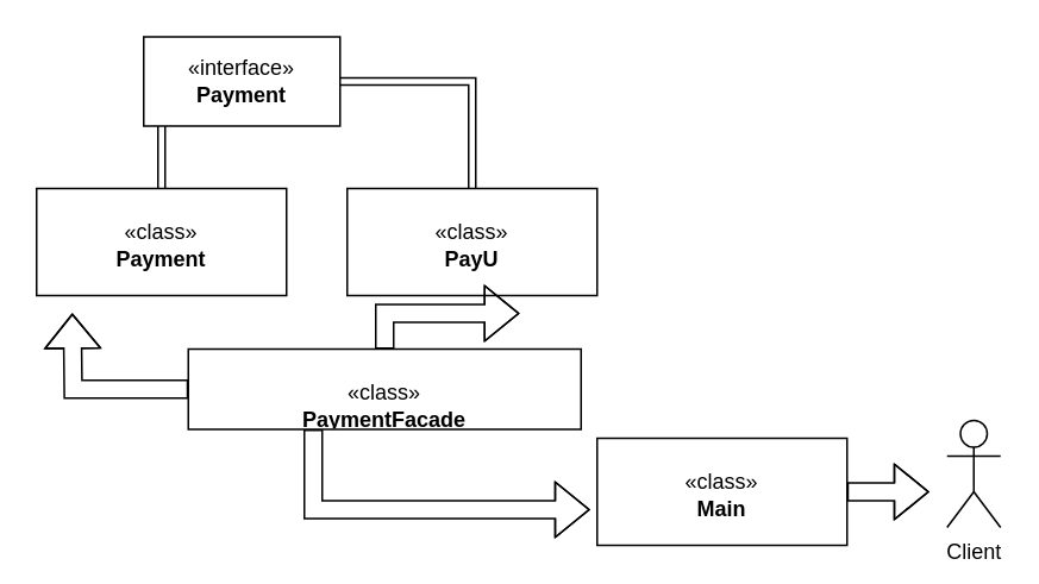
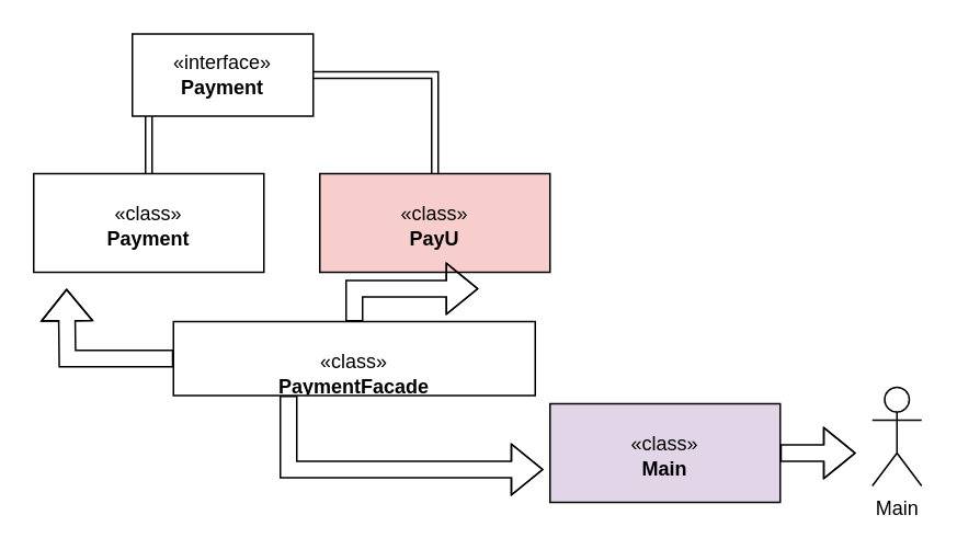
  <mxCell id="0" />
  <mxCell id="1" parent="0" />
  <mxCell id="2" style="edgeStyle=orthogonalEdgeStyle;shape=link;rounded=0;orthogonalLoop=1;jettySize=auto;html=1;entryX=0.5;entryY=0;entryDx=0;entryDy=0;" edge="1" parent="1" source="4" target="5"><mxGeometry relative="1" as="geometry"><Array as="points"><mxPoint x="264" y="45" /></Array></mxGeometry></mxCell>
  <mxCell id="3" style="edgeStyle=orthogonalEdgeStyle;shape=link;rounded=0;orthogonalLoop=1;jettySize=auto;html=1;entryX=0.5;entryY=0;entryDx=0;entryDy=0;" edge="1" parent="1" source="4" target="6"><mxGeometry relative="1" as="geometry"><Array as="points"><mxPoint x="90" y="45" /></Array></mxGeometry></mxCell>
  <mxCell id="4" value="«interface»&lt;br&gt;&lt;b&gt;Payment&lt;/b&gt;" style="html=1;whiteSpace=wrap;" vertex="1" parent="1"><mxGeometry x="80" y="20" width="110" height="50" as="geometry" /></mxCell>
- <mxCell id="5" value="&lt;p style=&quot;margin:0px;margin-top:4px;text-align:center;&quot;&gt;&lt;br&gt;«class»&lt;br&gt;&lt;b&gt;PayU&lt;/b&gt;&lt;br&gt;&lt;/p&gt;" style="verticalAlign=top;align=left;overflow=fill;fontSize=12;fontFamily=Helvetica;html=1;whiteSpace=wrap;" vertex="1" parent="1"><mxGeometry x="194" y="105" width="140" height="60" as="geometry" /></mxCell>
+ <mxCell id="5" value="&lt;p style=&quot;margin:0px;margin-top:4px;text-align:center;&quot;&gt;&lt;br&gt;«class»&lt;br&gt;&lt;b&gt;PayU&lt;/b&gt;&lt;br&gt;&lt;/p&gt;" style="verticalAlign=top;align=left;overflow=fill;fontSize=12;fontFamily=Helvetica;html=1;whiteSpace=wrap;fillColor=#f8cecc;" vertex="1" parent="1"><mxGeometry x="194" y="105" width="140" height="60" as="geometry" /></mxCell>
  <mxCell id="6" value="&lt;p style=&quot;margin:0px;margin-top:4px;text-align:center;&quot;&gt;&lt;br&gt;«class»&lt;br&gt;&lt;b&gt;Payment&lt;/b&gt;&lt;br&gt;&lt;/p&gt;" style="verticalAlign=top;align=left;overflow=fill;fontSize=12;fontFamily=Helvetica;html=1;whiteSpace=wrap;" vertex="1" parent="1"><mxGeometry x="20" y="105" width="140" height="60" as="geometry" /></mxCell>
  <mxCell id="7" style="edgeStyle=orthogonalEdgeStyle;shape=flexArrow;rounded=0;orthogonalLoop=1;jettySize=auto;html=1;" edge="1" parent="1" source="10"><mxGeometry relative="1" as="geometry"><mxPoint x="290" y="175" as="targetPoint" /></mxGeometry></mxCell>
  <mxCell id="8" style="edgeStyle=orthogonalEdgeStyle;shape=flexArrow;rounded=0;orthogonalLoop=1;jettySize=auto;html=1;" edge="1" parent="1" source="10"><mxGeometry relative="1" as="geometry"><mxPoint x="40" y="175" as="targetPoint" /></mxGeometry></mxCell>
  <mxCell id="9" style="edgeStyle=orthogonalEdgeStyle;shape=flexArrow;rounded=0;orthogonalLoop=1;jettySize=auto;html=1;" edge="1" parent="1" source="10"><mxGeometry relative="1" as="geometry"><mxPoint x="330" y="285" as="targetPoint" /><Array as="points"><mxPoint x="175" y="285" /></Array></mxGeometry></mxCell>
  <mxCell id="10" value="&lt;p style=&quot;margin:0px;margin-top:4px;text-align:center;&quot;&gt;&lt;br&gt;«class»&lt;br&gt;&lt;b&gt;PaymentFacade&lt;/b&gt;&lt;br&gt;&lt;/p&gt;" style="verticalAlign=top;align=left;overflow=fill;fontSize=12;fontFamily=Helvetica;html=1;whiteSpace=wrap;" vertex="1" parent="1"><mxGeometry x="105" y="195" width="220" height="45" as="geometry" /></mxCell>
  <mxCell id="11" style="edgeStyle=orthogonalEdgeStyle;shape=flexArrow;rounded=0;orthogonalLoop=1;jettySize=auto;html=1;" edge="1" parent="1" source="12"><mxGeometry relative="1" as="geometry"><mxPoint x="520" y="275" as="targetPoint" /></mxGeometry></mxCell>
- <mxCell id="12" value="&lt;p style=&quot;margin:0px;margin-top:4px;text-align:center;&quot;&gt;&lt;br&gt;«class»&lt;br&gt;&lt;b&gt;Main&lt;/b&gt;&lt;/p&gt;" style="verticalAlign=top;align=left;overflow=fill;fontSize=12;fontFamily=Helvetica;html=1;whiteSpace=wrap;" vertex="1" parent="1"><mxGeometry x="334" y="245" width="140" height="60" as="geometry" /></mxCell>
- <mxCell id="13" value="Client" style="shape=umlActor;verticalLabelPosition=bottom;verticalAlign=top;html=1;" vertex="1" parent="1"><mxGeometry x="530" y="235" width="30" height="60" as="geometry" /></mxCell>
+ <mxCell id="12" value="&lt;p style=&quot;margin:0px;margin-top:4px;text-align:center;&quot;&gt;&lt;br&gt;«class»&lt;br&gt;&lt;b&gt;Main&lt;/b&gt;&lt;/p&gt;" style="verticalAlign=top;align=left;overflow=fill;fontSize=12;fontFamily=Helvetica;html=1;whiteSpace=wrap;fillColor=#e1d5e7;" vertex="1" parent="1"><mxGeometry x="334" y="245" width="140" height="60" as="geometry" /></mxCell>
+ <mxCell id="13" value="Main" style="shape=umlActor;verticalLabelPosition=bottom;verticalAlign=top;html=1;" vertex="1" parent="1"><mxGeometry x="530" y="235" width="30" height="60" as="geometry" /></mxCell>
